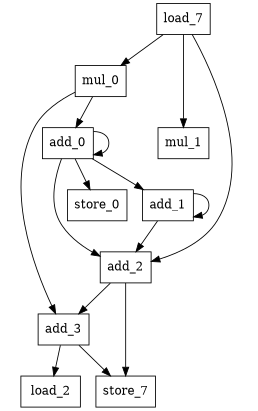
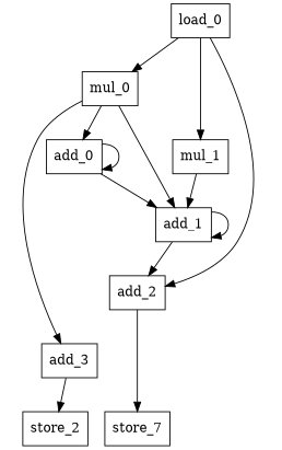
  digraph {
    node [shape=rectangle]
    n1 [label=add_0]
    n2 [label=add_1]
    n3 [label=add_2]
-   n4 [label=store_0]
    n5 [label=add_3]
    n6 [label=store_7]
-   n7 [label=load_2]
+   n7 [label=store_2]
    n8 [label=mul_0]
    n9 [label=mul_1]
-   n10 [label=load_7]
+   n10 [label=load_0]
    n1 -> n1
    n1 -> n2
-   n1 -> n3
-   n1 -> n4
    n2 -> n2
    n2 -> n3
-   n3 -> n5
    n3 -> n6
-   n5 -> n6
    n5 -> n7
    n8 -> n1
+   n8 -> n2
    n8 -> n5
+   n9 -> n2
    n10 -> n3
    n10 -> n8
    n10 -> n9
  }
